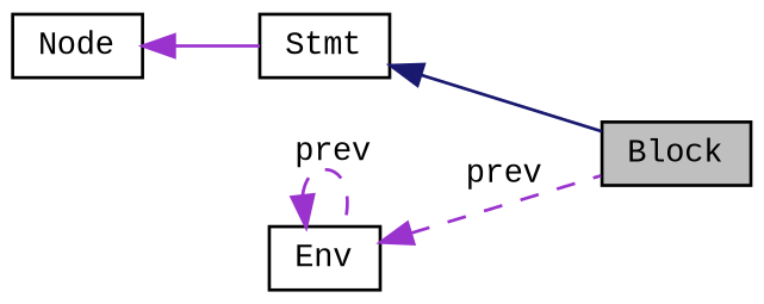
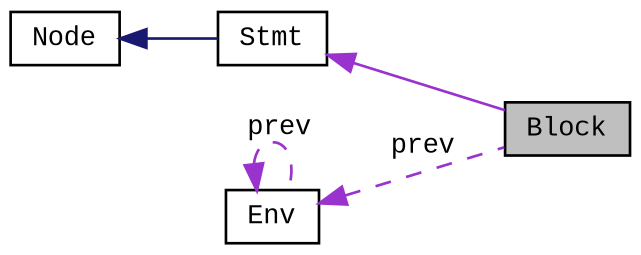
  digraph {
    fontname="Liberation Mono"
    rankdir=LR
    node [color=black fillcolor=white fontname="Liberation Mono" fontsize=10 shape=record style=filled]
    edge [color=midnightblue dir=back fontname="Liberation Mono" fontsize=10 labelfontname=Helvetica labelfontsize=10 style=solid]
    n1 [fillcolor=grey75 fontcolor=black height=0.2 label=Block width=0.4]
    n2 [height=0.2 label=Stmt width=0.4]
    n3 [height=0.2 label="Node" width=0.4]
    n4 [height=0.2 label=Env width=0.4]
-   n2 -> n1
-   n3 -> n2 [color=darkorchid3]
+   n2 -> n1 [color=darkorchid3]
+   n3 -> n2
    n4 -> n1 [color=darkorchid3 label=" prev" style=dashed]
    n4 -> n4 [color=darkorchid3 label=" prev" style=dashed]
  }
